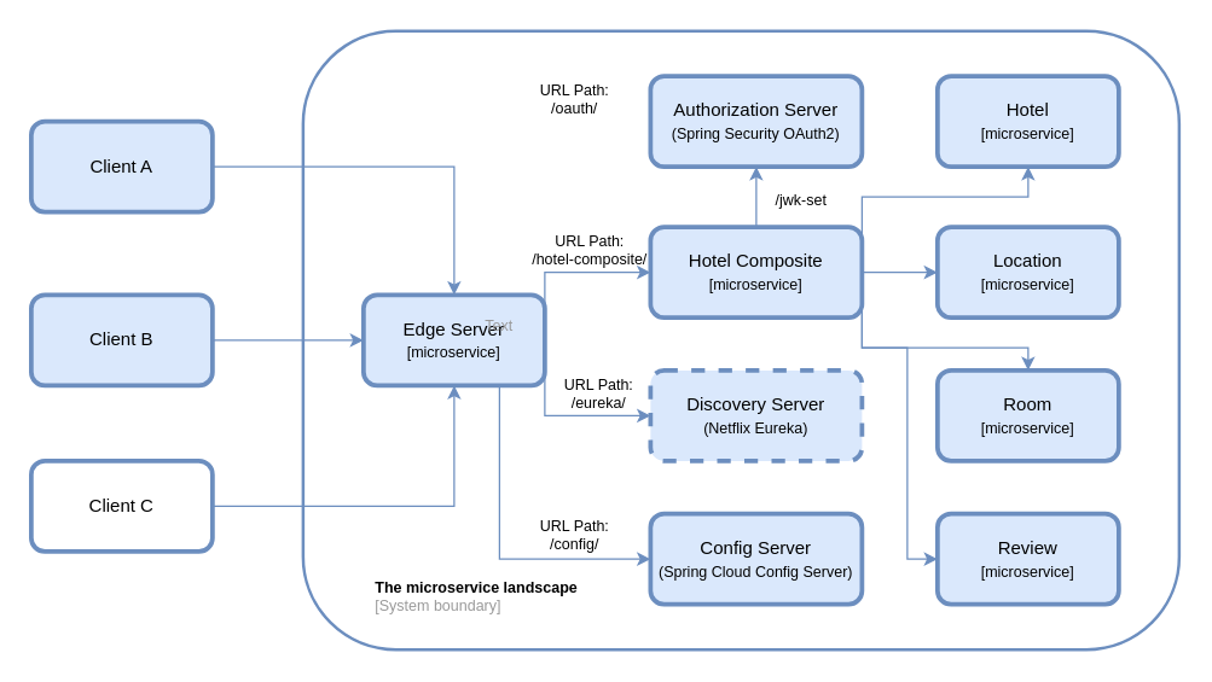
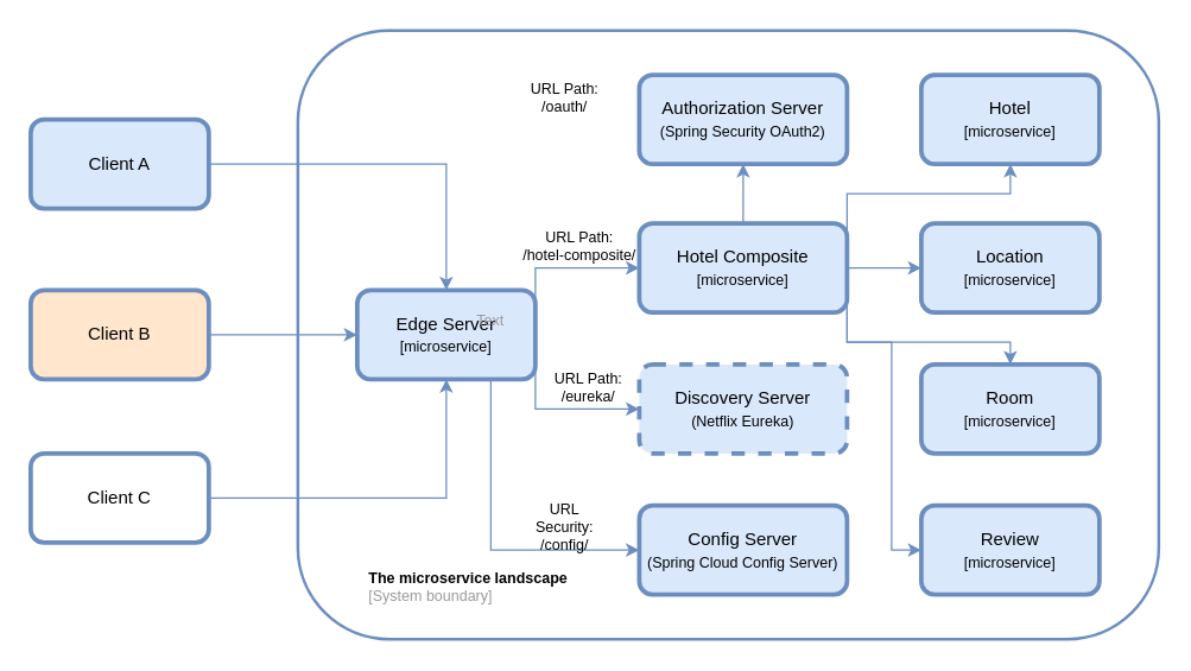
  <mxCell id="0" />
  <mxCell id="1" parent="0" />
  <mxCell id="2" value="" style="rounded=1;whiteSpace=wrap;html=1;strokeColor=#6C8EBF;strokeWidth=2;" vertex="1" parent="1"><mxGeometry x="200" y="20" width="580" height="410" as="geometry" /></mxCell>
  <mxCell id="3" value="Edge Server&lt;br&gt;&lt;font style=&quot;font-size: 10px&quot;&gt;[microservice]&lt;/font&gt;" style="rounded=1;whiteSpace=wrap;html=1;fillColor=#dae8fc;strokeColor=#6c8ebf;strokeWidth=3;" vertex="1" parent="1"><mxGeometry x="240" y="195" width="120" height="60" as="geometry" /></mxCell>
  <mxCell id="4" value="&lt;span&gt;Client C&lt;/span&gt;" style="rounded=1;whiteSpace=wrap;html=1;fillColor=#ffffff;strokeColor=#6c8ebf;strokeWidth=3;" vertex="1" parent="1"><mxGeometry x="20" y="305" width="120" height="60" as="geometry" /></mxCell>
- <mxCell id="5" value="Client B" style="rounded=1;whiteSpace=wrap;html=1;fillColor=#dae8fc;strokeColor=#6c8ebf;strokeWidth=3;" vertex="1" parent="1"><mxGeometry x="20" y="195" width="120" height="60" as="geometry" /></mxCell>
+ <mxCell id="5" value="Client B" style="rounded=1;whiteSpace=wrap;html=1;fillColor=#ffe6cc;strokeColor=#6c8ebf;strokeWidth=3;" vertex="1" parent="1"><mxGeometry x="20" y="195" width="120" height="60" as="geometry" /></mxCell>
  <mxCell id="6" value="Client A" style="rounded=1;whiteSpace=wrap;html=1;strokeWidth=3;fillColor=#dae8fc;strokeColor=#6c8ebf;" vertex="1" parent="1"><mxGeometry x="20" y="80" width="120" height="60" as="geometry" /></mxCell>
  <mxCell id="7" value="Discovery Server&lt;br&gt;&lt;font style=&quot;font-size: 10px&quot;&gt;(Netflix Eureka)&lt;/font&gt;" style="rounded=1;whiteSpace=wrap;html=1;fillColor=#dae8fc;strokeColor=#6c8ebf;strokeWidth=3;dashed=1;" vertex="1" parent="1"><mxGeometry x="430" y="245" width="140" height="60" as="geometry" /></mxCell>
  <mxCell id="8" value="Hotel Composite&lt;br&gt;&lt;font style=&quot;font-size: 10px&quot;&gt;[microservice]&lt;/font&gt;" style="rounded=1;whiteSpace=wrap;html=1;fillColor=#dae8fc;strokeColor=#6c8ebf;strokeWidth=3;" vertex="1" parent="1"><mxGeometry x="430" y="150" width="140" height="60" as="geometry" /></mxCell>
  <mxCell id="9" value="Authorization Server&lt;br&gt;&lt;font style=&quot;font-size: 10px&quot;&gt;(Spring Security OAuth2)&lt;/font&gt;" style="rounded=1;whiteSpace=wrap;html=1;fillColor=#dae8fc;strokeColor=#6c8ebf;strokeWidth=3;" vertex="1" parent="1"><mxGeometry x="430" y="50" width="140" height="60" as="geometry" /></mxCell>
  <mxCell id="10" value="Review&lt;br&gt;&lt;font style=&quot;font-size: 10px&quot;&gt;[microservice]&lt;/font&gt;" style="rounded=1;whiteSpace=wrap;html=1;fillColor=#dae8fc;strokeColor=#6c8ebf;strokeWidth=3;" vertex="1" parent="1"><mxGeometry x="620" y="340" width="120" height="60" as="geometry" /></mxCell>
  <mxCell id="11" value="Room&lt;br&gt;&lt;span style=&quot;font-size: 10px&quot;&gt;[microservice]&lt;/span&gt;" style="rounded=1;whiteSpace=wrap;html=1;fillColor=#dae8fc;strokeColor=#6c8ebf;strokeWidth=3;" vertex="1" parent="1"><mxGeometry x="620" y="245" width="120" height="60" as="geometry" /></mxCell>
  <mxCell id="12" value="Location&lt;br&gt;&lt;span style=&quot;font-size: 10px&quot;&gt;[microservice]&lt;/span&gt;" style="rounded=1;whiteSpace=wrap;html=1;fillColor=#dae8fc;strokeColor=#6c8ebf;strokeWidth=3;" vertex="1" parent="1"><mxGeometry x="620" y="150" width="120" height="60" as="geometry" /></mxCell>
  <mxCell id="13" value="Config Server&lt;br&gt;&lt;font style=&quot;font-size: 10px&quot;&gt;(Spring Cloud Config Server)&lt;/font&gt;" style="rounded=1;whiteSpace=wrap;html=1;fillColor=#dae8fc;strokeColor=#6c8ebf;strokeWidth=3;" vertex="1" parent="1"><mxGeometry x="430" y="340" width="140" height="60" as="geometry" /></mxCell>
  <mxCell id="14" value="Hotel&lt;br&gt;&lt;span style=&quot;font-size: 10px&quot;&gt;[microservice]&lt;/span&gt;" style="rounded=1;whiteSpace=wrap;html=1;fillColor=#dae8fc;strokeColor=#6c8ebf;strokeWidth=3;" vertex="1" parent="1"><mxGeometry x="620" y="50" width="120" height="60" as="geometry" /></mxCell>
  <mxCell id="15" value="&lt;b&gt;The microservice landscape&lt;/b&gt;&lt;br&gt;&lt;div style=&quot;text-align: left&quot;&gt;&lt;span&gt;&lt;font color=&quot;#999999&quot;&gt;[System boundary]&lt;/font&gt;&lt;/span&gt;&lt;/div&gt;" style="text;html=1;strokeColor=none;fillColor=none;align=center;verticalAlign=middle;whiteSpace=wrap;rounded=0;fontSize=10;" vertex="1" parent="1"><mxGeometry x="240" y="380" width="150" height="30" as="geometry" /></mxCell>
  <mxCell id="16" value="" style="endArrow=classic;html=1;rounded=0;fontSize=10;fontColor=#999999;exitX=1;exitY=0.5;exitDx=0;exitDy=0;entryX=0.5;entryY=0;entryDx=0;entryDy=0;fillColor=#dae8fc;strokeColor=#6c8ebf;" edge="1" parent="1" source="6" target="3"><mxGeometry width="50" height="50" relative="1" as="geometry"><mxPoint x="260" y="100" as="sourcePoint" /><mxPoint x="310" y="50" as="targetPoint" /><Array as="points"><mxPoint x="300" y="110" /></Array></mxGeometry></mxCell>
  <mxCell id="17" value="" style="endArrow=classic;html=1;rounded=0;fontSize=10;fontColor=#999999;entryX=0.5;entryY=1;entryDx=0;entryDy=0;exitX=1;exitY=0.5;exitDx=0;exitDy=0;fillColor=#dae8fc;strokeColor=#6c8ebf;" edge="1" parent="1" source="4" target="3"><mxGeometry width="50" height="50" relative="1" as="geometry"><mxPoint x="310" y="240" as="sourcePoint" /><mxPoint x="360" y="190" as="targetPoint" /><Array as="points"><mxPoint x="300" y="335" /></Array></mxGeometry></mxCell>
  <mxCell id="18" value="" style="endArrow=classic;html=1;rounded=0;fontSize=10;fontColor=#999999;entryX=0;entryY=0.5;entryDx=0;entryDy=0;exitX=0.75;exitY=1;exitDx=0;exitDy=0;fillColor=#dae8fc;strokeColor=#6c8ebf;" edge="1" parent="1" source="3" target="13"><mxGeometry width="50" height="50" relative="1" as="geometry"><mxPoint x="310" y="240" as="sourcePoint" /><mxPoint x="360" y="190" as="targetPoint" /><Array as="points"><mxPoint x="330" y="370" /></Array></mxGeometry></mxCell>
  <mxCell id="19" value="" style="endArrow=classic;html=1;rounded=0;fontSize=10;fontColor=#999999;entryX=0;entryY=0.5;entryDx=0;entryDy=0;exitX=1;exitY=0.75;exitDx=0;exitDy=0;fillColor=#dae8fc;strokeColor=#6c8ebf;" edge="1" parent="1" source="3" target="7"><mxGeometry width="50" height="50" relative="1" as="geometry"><mxPoint x="310" y="240" as="sourcePoint" /><mxPoint x="360" y="190" as="targetPoint" /><Array as="points"><mxPoint x="360" y="275" /></Array></mxGeometry></mxCell>
  <mxCell id="20" value="" style="endArrow=classic;html=1;rounded=0;fontSize=10;fontColor=#999999;entryX=0;entryY=0.5;entryDx=0;entryDy=0;exitX=1;exitY=0.25;exitDx=0;exitDy=0;fillColor=#dae8fc;strokeColor=#6c8ebf;" edge="1" parent="1" source="3" target="8"><mxGeometry width="50" height="50" relative="1" as="geometry"><mxPoint x="310" y="240" as="sourcePoint" /><mxPoint x="360" y="190" as="targetPoint" /><Array as="points"><mxPoint x="360" y="180" /></Array></mxGeometry></mxCell>
  <mxCell id="21" value="" style="endArrow=classic;html=1;rounded=0;fontSize=10;fontColor=#999999;entryX=0.5;entryY=1;entryDx=0;entryDy=0;exitX=0.5;exitY=0;exitDx=0;exitDy=0;fillColor=#dae8fc;strokeColor=#6c8ebf;" edge="1" parent="1" source="8" target="9"><mxGeometry width="50" height="50" relative="1" as="geometry"><mxPoint x="310" y="240" as="sourcePoint" /><mxPoint x="360" y="190" as="targetPoint" /></mxGeometry></mxCell>
  <mxCell id="22" value="" style="endArrow=classic;html=1;rounded=0;fontSize=10;fontColor=#999999;entryX=0.5;entryY=1;entryDx=0;entryDy=0;exitX=1;exitY=0.5;exitDx=0;exitDy=0;fillColor=#dae8fc;strokeColor=#6c8ebf;" edge="1" parent="1" source="8" target="14"><mxGeometry width="50" height="50" relative="1" as="geometry"><mxPoint x="310" y="240" as="sourcePoint" /><mxPoint x="360" y="190" as="targetPoint" /><Array as="points"><mxPoint x="570" y="130" /><mxPoint x="680" y="130" /></Array></mxGeometry></mxCell>
  <mxCell id="23" value="" style="endArrow=classic;html=1;rounded=0;fontSize=10;fontColor=#999999;entryX=0;entryY=0.5;entryDx=0;entryDy=0;fillColor=#dae8fc;strokeColor=#6c8ebf;" edge="1" parent="1" source="8" target="12"><mxGeometry width="50" height="50" relative="1" as="geometry"><mxPoint x="590" y="220" as="sourcePoint" /><mxPoint x="640" y="170" as="targetPoint" /></mxGeometry></mxCell>
  <mxCell id="24" value="" style="endArrow=classic;html=1;rounded=0;fontSize=10;fontColor=#999999;entryX=0.5;entryY=0;entryDx=0;entryDy=0;fillColor=#dae8fc;strokeColor=#6c8ebf;" edge="1" parent="1" target="11"><mxGeometry width="50" height="50" relative="1" as="geometry"><mxPoint x="570" y="180" as="sourcePoint" /><mxPoint x="360" y="190" as="targetPoint" /><Array as="points"><mxPoint x="570" y="230" /><mxPoint x="680" y="230" /></Array></mxGeometry></mxCell>
  <mxCell id="25" value="" style="endArrow=classic;html=1;rounded=0;fontSize=10;fontColor=#999999;entryX=0;entryY=0.5;entryDx=0;entryDy=0;fillColor=#dae8fc;strokeColor=#6c8ebf;" edge="1" parent="1" target="10"><mxGeometry width="50" height="50" relative="1" as="geometry"><mxPoint x="570" y="180" as="sourcePoint" /><mxPoint x="360" y="190" as="targetPoint" /><Array as="points"><mxPoint x="570" y="230" /><mxPoint x="600" y="230" /><mxPoint x="600" y="370" /></Array></mxGeometry></mxCell>
  <mxCell id="26" value="Text" style="text;html=1;strokeColor=none;fillColor=none;align=center;verticalAlign=middle;whiteSpace=wrap;rounded=0;fontSize=10;fontColor=#999999;" vertex="1" parent="1"><mxGeometry x="300" y="200" width="60" height="30" as="geometry" /></mxCell>
  <mxCell id="27" value="&lt;font color=&quot;#000000&quot;&gt;URL Path:&lt;br&gt;/oauth/&lt;br&gt;&lt;/font&gt;" style="text;html=1;strokeColor=none;fillColor=none;align=center;verticalAlign=middle;whiteSpace=wrap;rounded=0;fontSize=10;fontColor=#999999;" vertex="1" parent="1"><mxGeometry x="350" y="50" width="60" height="30" as="geometry" /></mxCell>
  <mxCell id="28" value="URL Path:&lt;br&gt;/eureka/" style="text;html=1;strokeColor=none;fillColor=none;align=center;verticalAlign=middle;whiteSpace=wrap;rounded=0;fontSize=10;fontColor=#000000;" vertex="1" parent="1"><mxGeometry x="366" y="245" width="60" height="30" as="geometry" /></mxCell>
- <mxCell id="29" value="URL Path:&lt;br&gt;/config/" style="text;html=1;strokeColor=none;fillColor=none;align=center;verticalAlign=middle;whiteSpace=wrap;rounded=0;fontSize=10;fontColor=#000000;" vertex="1" parent="1"><mxGeometry x="350" y="339" width="60" height="30" as="geometry" /></mxCell>
+ <mxCell id="29" value="URL Security:&lt;br&gt;/config/" style="text;html=1;strokeColor=none;fillColor=none;align=center;verticalAlign=middle;whiteSpace=wrap;rounded=0;fontSize=10;fontColor=#000000;" vertex="1" parent="1"><mxGeometry x="350" y="339" width="60" height="30" as="geometry" /></mxCell>
  <mxCell id="30" value="URL Path:&lt;br&gt;/hotel-composite/" style="text;html=1;strokeColor=none;fillColor=none;align=center;verticalAlign=middle;whiteSpace=wrap;rounded=0;fontSize=10;fontColor=#000000;" vertex="1" parent="1"><mxGeometry x="350" y="150" width="80" height="30" as="geometry" /></mxCell>
- <mxCell id="31" value="/jwk-set" style="text;html=1;strokeColor=none;fillColor=none;align=center;verticalAlign=middle;whiteSpace=wrap;rounded=0;fontSize=10;fontColor=#000000;" vertex="1" parent="1"><mxGeometry x="500" y="117" width="60" height="30" as="geometry" /></mxCell>
  <mxCell id="32" value="" style="endArrow=classic;html=1;rounded=0;fontSize=10;fontColor=#000000;exitX=1;exitY=0.5;exitDx=0;exitDy=0;fillColor=#dae8fc;strokeColor=#6c8ebf;" edge="1" parent="1" source="5" target="3"><mxGeometry width="50" height="50" relative="1" as="geometry"><mxPoint x="140" y="250" as="sourcePoint" /><mxPoint x="190" y="200" as="targetPoint" /></mxGeometry></mxCell>
